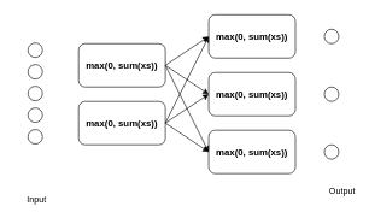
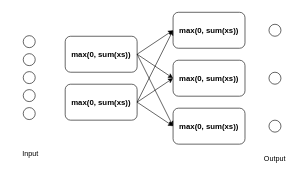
  <mxCell id="0" />
  <mxCell id="1" parent="0" />
  <mxCell id="2" value="&lt;b style=&quot;border-color: var(--border-color); font-size: 13px;&quot;&gt;max(0, sum(xs))&lt;/b&gt;" style="rounded=1;whiteSpace=wrap;html=1;" vertex="1" parent="1"><mxGeometry x="108" y="60" width="120" height="60" as="geometry" /></mxCell>
  <mxCell id="3" value="&lt;b style=&quot;border-color: var(--border-color); font-size: 13px;&quot;&gt;max(0, sum(xs))&lt;/b&gt;" style="rounded=1;whiteSpace=wrap;html=1;" vertex="1" parent="1"><mxGeometry x="108" y="140" width="120" height="60" as="geometry" /></mxCell>
  <mxCell id="4" value="&lt;b style=&quot;border-color: var(--border-color); font-size: 13px;&quot;&gt;max(0, sum(xs))&lt;/b&gt;" style="rounded=1;whiteSpace=wrap;html=1;" vertex="1" parent="1"><mxGeometry x="288" y="20" width="120" height="60" as="geometry" /></mxCell>
  <mxCell id="5" value="&lt;b style=&quot;border-color: var(--border-color); font-size: 13px;&quot;&gt;max(0, sum(xs))&lt;/b&gt;" style="rounded=1;whiteSpace=wrap;html=1;" vertex="1" parent="1"><mxGeometry x="288" y="100" width="120" height="60" as="geometry" /></mxCell>
  <mxCell id="6" value="&lt;b style=&quot;border-color: var(--border-color); font-size: 13px;&quot;&gt;max(0, sum(xs))&lt;/b&gt;" style="rounded=1;whiteSpace=wrap;html=1;" vertex="1" parent="1"><mxGeometry x="288" y="180" width="120" height="60" as="geometry" /></mxCell>
  <mxCell id="7" value="" style="endArrow=classic;html=1;rounded=0;exitX=1;exitY=0.5;exitDx=0;exitDy=0;entryX=0;entryY=0.5;entryDx=0;entryDy=0;" edge="1" parent="1" source="3" target="6"><mxGeometry width="50" height="50" relative="1" as="geometry"><mxPoint x="188" y="580" as="sourcePoint" /><mxPoint x="238" y="530" as="targetPoint" /></mxGeometry></mxCell>
  <mxCell id="8" value="" style="endArrow=classic;html=1;rounded=0;exitX=1;exitY=0.5;exitDx=0;exitDy=0;entryX=0;entryY=0.5;entryDx=0;entryDy=0;" edge="1" parent="1" source="2" target="4"><mxGeometry width="50" height="50" relative="1" as="geometry"><mxPoint x="238" y="180" as="sourcePoint" /><mxPoint x="298" y="220" as="targetPoint" /></mxGeometry></mxCell>
  <mxCell id="9" value="" style="endArrow=classic;html=1;rounded=0;exitX=1;exitY=0.5;exitDx=0;exitDy=0;entryX=0;entryY=0.5;entryDx=0;entryDy=0;" edge="1" parent="1" source="2" target="5"><mxGeometry width="50" height="50" relative="1" as="geometry"><mxPoint x="238" y="100" as="sourcePoint" /><mxPoint x="298" y="60" as="targetPoint" /></mxGeometry></mxCell>
  <mxCell id="10" value="" style="endArrow=classic;html=1;rounded=0;exitX=1;exitY=0.5;exitDx=0;exitDy=0;entryX=0;entryY=0.5;entryDx=0;entryDy=0;" edge="1" parent="1" source="2" target="6"><mxGeometry width="50" height="50" relative="1" as="geometry"><mxPoint x="238" y="100" as="sourcePoint" /><mxPoint x="298" y="140" as="targetPoint" /></mxGeometry></mxCell>
  <mxCell id="11" value="" style="endArrow=classic;html=1;rounded=0;exitX=1;exitY=0.5;exitDx=0;exitDy=0;entryX=0;entryY=0.5;entryDx=0;entryDy=0;" edge="1" parent="1" source="3" target="5"><mxGeometry width="50" height="50" relative="1" as="geometry"><mxPoint x="238" y="180" as="sourcePoint" /><mxPoint x="298" y="220" as="targetPoint" /></mxGeometry></mxCell>
  <mxCell id="12" value="" style="endArrow=classic;html=1;rounded=0;exitX=1;exitY=0.5;exitDx=0;exitDy=0;entryX=0;entryY=0.5;entryDx=0;entryDy=0;" edge="1" parent="1" source="3" target="4"><mxGeometry width="50" height="50" relative="1" as="geometry"><mxPoint x="238" y="180" as="sourcePoint" /><mxPoint x="298" y="140" as="targetPoint" /></mxGeometry></mxCell>
  <mxCell id="13" value="" style="ellipse;whiteSpace=wrap;html=1;aspect=fixed;" vertex="1" parent="1"><mxGeometry x="38" y="59" width="20" height="20" as="geometry" /></mxCell>
  <mxCell id="14" value="" style="ellipse;whiteSpace=wrap;html=1;aspect=fixed;" vertex="1" parent="1"><mxGeometry x="38" y="89" width="20" height="20" as="geometry" /></mxCell>
  <mxCell id="15" value="" style="ellipse;whiteSpace=wrap;html=1;aspect=fixed;" vertex="1" parent="1"><mxGeometry x="38" y="119" width="20" height="20" as="geometry" /></mxCell>
  <mxCell id="16" value="" style="ellipse;whiteSpace=wrap;html=1;aspect=fixed;" vertex="1" parent="1"><mxGeometry x="38" y="149" width="20" height="20" as="geometry" /></mxCell>
  <mxCell id="17" value="" style="ellipse;whiteSpace=wrap;html=1;aspect=fixed;" vertex="1" parent="1"><mxGeometry x="38" y="179" width="20" height="20" as="geometry" /></mxCell>
  <mxCell id="18" value="" style="ellipse;whiteSpace=wrap;html=1;aspect=fixed;" vertex="1" parent="1"><mxGeometry x="448" y="40" width="20" height="20" as="geometry" /></mxCell>
  <mxCell id="19" value="" style="ellipse;whiteSpace=wrap;html=1;aspect=fixed;" vertex="1" parent="1"><mxGeometry x="448" y="120" width="20" height="20" as="geometry" /></mxCell>
  <mxCell id="20" value="" style="ellipse;whiteSpace=wrap;html=1;aspect=fixed;" vertex="1" parent="1"><mxGeometry x="448" y="200" width="20" height="20" as="geometry" /></mxCell>
- <mxCell id="21" value="Input" style="text;html=1;strokeColor=none;fillColor=none;align=center;verticalAlign=middle;whiteSpace=wrap;rounded=0;" vertex="1" parent="1"><mxGeometry x="20" y="262" width="60" height="30" as="geometry" /></mxCell>
- <mxCell id="22" value="Output" style="text;html=1;strokeColor=none;fillColor=none;align=center;verticalAlign=middle;whiteSpace=wrap;rounded=0;" vertex="1" parent="1"><mxGeometry x="443" y="250" width="60" height="30" as="geometry" /></mxCell>
+ <mxCell id="21" value="Input" style="text;html=1;strokeColor=none;fillColor=none;align=center;verticalAlign=middle;whiteSpace=wrap;rounded=0;" vertex="1" parent="1"><mxGeometry x="20" y="242" width="60" height="30" as="geometry" /></mxCell>
+ <mxCell id="22" value="Output" style="text;html=1;strokeColor=none;fillColor=none;align=center;verticalAlign=middle;whiteSpace=wrap;rounded=0;" vertex="1" parent="1"><mxGeometry x="428" y="250" width="60" height="30" as="geometry" /></mxCell>
